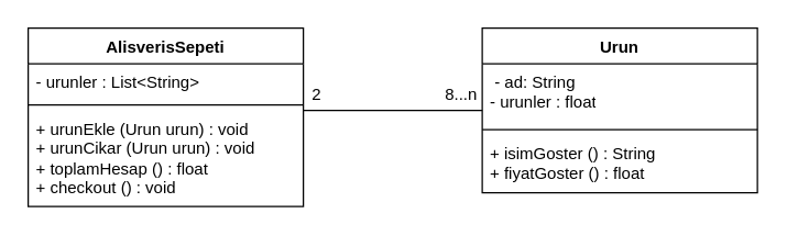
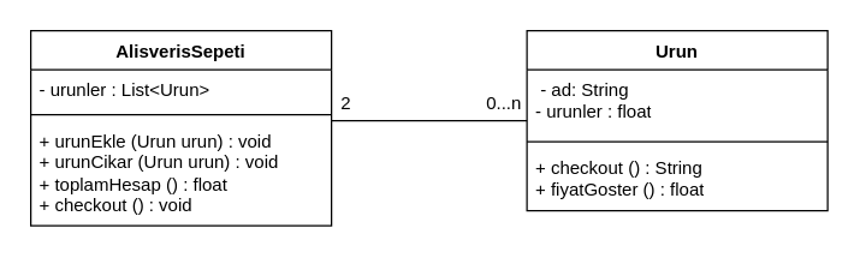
  <mxCell id="0" />
  <mxCell id="1" parent="0" />
  <mxCell id="2" value="AlisverisSepeti" style="swimlane;fontStyle=1;align=center;verticalAlign=top;childLayout=stackLayout;horizontal=1;startSize=26;horizontalStack=0;resizeParent=1;resizeParentMax=0;resizeLast=0;collapsible=1;marginBottom=0;whiteSpace=wrap;html=1;" vertex="1" parent="1"><mxGeometry x="20" y="20" width="200" height="130" as="geometry" /></mxCell>
- <mxCell id="3" value="- urunler : List&amp;lt;String&amp;gt;" style="text;strokeColor=none;fillColor=none;align=left;verticalAlign=top;spacingLeft=4;spacingRight=4;overflow=hidden;rotatable=0;points=[[0,0.5],[1,0.5]];portConstraint=eastwest;whiteSpace=wrap;html=1;" vertex="1" parent="2"><mxGeometry y="26" width="200" height="26" as="geometry" /></mxCell>
+ <mxCell id="3" value="- urunler : List&amp;lt;Urun&amp;gt;" style="text;strokeColor=none;fillColor=none;align=left;verticalAlign=top;spacingLeft=4;spacingRight=4;overflow=hidden;rotatable=0;points=[[0,0.5],[1,0.5]];portConstraint=eastwest;whiteSpace=wrap;html=1;" vertex="1" parent="2"><mxGeometry y="26" width="200" height="26" as="geometry" /></mxCell>
  <mxCell id="4" value="" style="line;strokeWidth=1;fillColor=none;align=left;verticalAlign=middle;spacingTop=-1;spacingLeft=3;spacingRight=3;rotatable=0;labelPosition=right;points=[];portConstraint=eastwest;strokeColor=inherit;" vertex="1" parent="2"><mxGeometry y="52" width="200" height="8" as="geometry" /></mxCell>
  <mxCell id="5" value="+ urunEkle (Urun urun) : void&lt;br&gt;+ urunCikar (Urun urun) : void&lt;br&gt;+ toplamHesap () : float&lt;br&gt;+ checkout () : void" style="text;strokeColor=none;fillColor=none;align=left;verticalAlign=top;spacingLeft=4;spacingRight=4;overflow=hidden;rotatable=0;points=[[0,0.5],[1,0.5]];portConstraint=eastwest;whiteSpace=wrap;html=1;" vertex="1" parent="2"><mxGeometry y="60" width="200" height="70" as="geometry" /></mxCell>
  <mxCell id="6" value="Urun" style="swimlane;fontStyle=1;align=center;verticalAlign=top;childLayout=stackLayout;horizontal=1;startSize=26;horizontalStack=0;resizeParent=1;resizeParentMax=0;resizeLast=0;collapsible=1;marginBottom=0;whiteSpace=wrap;html=1;" vertex="1" parent="1"><mxGeometry x="350" y="20" width="200" height="120" as="geometry" /></mxCell>
  <mxCell id="7" value="&amp;nbsp;- ad: String&lt;br&gt;- urunler : float" style="text;strokeColor=none;fillColor=none;align=left;verticalAlign=top;spacingLeft=4;spacingRight=4;overflow=hidden;rotatable=0;points=[[0,0.5],[1,0.5]];portConstraint=eastwest;whiteSpace=wrap;html=1;" vertex="1" parent="6"><mxGeometry y="26" width="200" height="44" as="geometry" /></mxCell>
  <mxCell id="8" value="" style="line;strokeWidth=1;fillColor=none;align=left;verticalAlign=middle;spacingTop=-1;spacingLeft=3;spacingRight=3;rotatable=0;labelPosition=right;points=[];portConstraint=eastwest;strokeColor=inherit;" vertex="1" parent="6"><mxGeometry y="70" width="200" height="8" as="geometry" /></mxCell>
- <mxCell id="9" value="+ isimGoster () : String&lt;br&gt;+ fiyatGoster () : float" style="text;strokeColor=none;fillColor=none;align=left;verticalAlign=top;spacingLeft=4;spacingRight=4;overflow=hidden;rotatable=0;points=[[0,0.5],[1,0.5]];portConstraint=eastwest;whiteSpace=wrap;html=1;" vertex="1" parent="6"><mxGeometry y="78" width="200" height="42" as="geometry" /></mxCell>
+ <mxCell id="9" value="+ checkout () : String&lt;br&gt;+ fiyatGoster () : float" style="text;strokeColor=none;fillColor=none;align=left;verticalAlign=top;spacingLeft=4;spacingRight=4;overflow=hidden;rotatable=0;points=[[0,0.5],[1,0.5]];portConstraint=eastwest;whiteSpace=wrap;html=1;" vertex="1" parent="6"><mxGeometry y="78" width="200" height="42" as="geometry" /></mxCell>
  <mxCell id="10" value="" style="line;strokeWidth=1;fillColor=none;align=left;verticalAlign=middle;spacingTop=-1;spacingLeft=3;spacingRight=3;rotatable=0;labelPosition=right;points=[];portConstraint=eastwest;strokeColor=inherit;" vertex="1" parent="1"><mxGeometry x="220" y="76" width="130" height="8" as="geometry" /></mxCell>
  <mxCell id="11" value="2" style="text;html=1;align=center;verticalAlign=middle;whiteSpace=wrap;rounded=0;" vertex="1" parent="1"><mxGeometry x="200" y="54" width="60" height="30" as="geometry" /></mxCell>
- <mxCell id="12" value="8...n" style="text;html=1;align=center;verticalAlign=middle;whiteSpace=wrap;rounded=0;" vertex="1" parent="1"><mxGeometry x="305" y="54" width="60" height="30" as="geometry" /></mxCell>
+ <mxCell id="12" value="0...n" style="text;html=1;align=center;verticalAlign=middle;whiteSpace=wrap;rounded=0;" vertex="1" parent="1"><mxGeometry x="305" y="54" width="60" height="30" as="geometry" /></mxCell>
